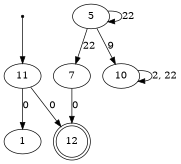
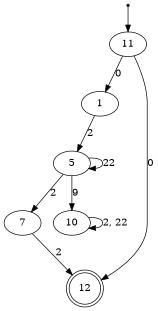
  digraph {
    rankdir=TB
    inic [shape=point]
    11
    1
    12 [shape=doublecircle]
    5
    7
    10
    inic -> 11
    11 -> 1 [label=0]
    11 -> 12 [label=0]
+   1 -> 5 [label=2]
    5 -> 5 [label=22]
-   5 -> 7 [label=22]
+   5 -> 7 [label=2]
    5 -> 10 [label=9]
-   7 -> 12 [label=0]
+   7 -> 12 [label=2]
    10 -> 10 [label="2, 22"]
  }
